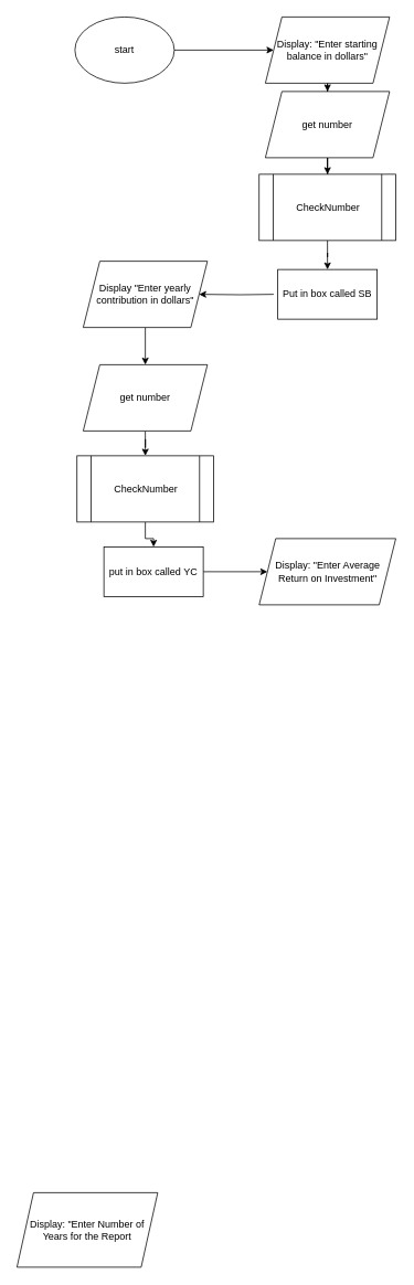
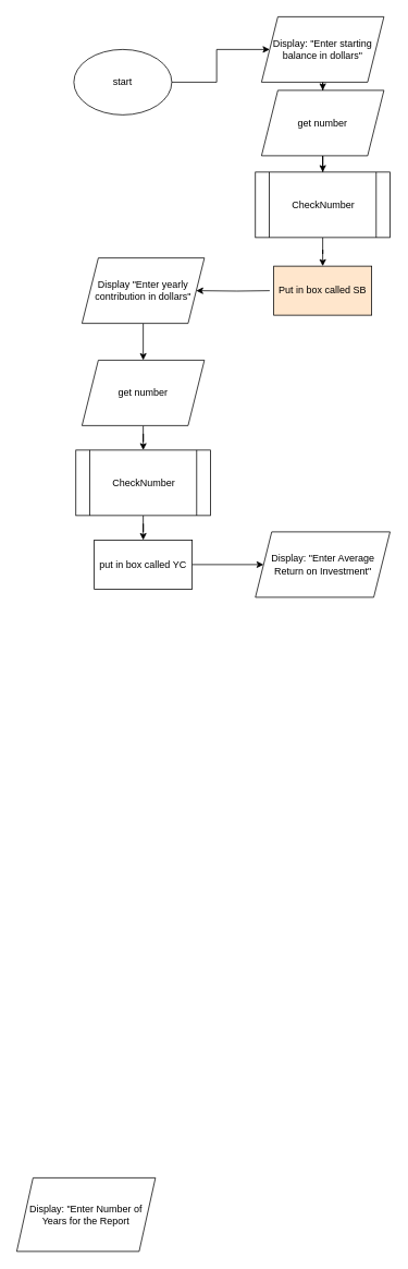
  <mxCell id="0" />
  <mxCell id="1" parent="0" />
  <mxCell id="2" value="" style="edgeStyle=orthogonalEdgeStyle;rounded=0;orthogonalLoop=1;jettySize=auto;html=1;" edge="1" parent="1" source="3" target="5"><mxGeometry relative="1" as="geometry" /></mxCell>
- <mxCell id="3" value="start" style="ellipse;whiteSpace=wrap;html=1;" vertex="1" parent="1"><mxGeometry x="90" y="20" width="120" height="80" as="geometry" /></mxCell>
+ <mxCell id="3" value="start" style="ellipse;whiteSpace=wrap;html=1;" vertex="1" parent="1"><mxGeometry x="90" y="60" width="120" height="80" as="geometry" /></mxCell>
  <mxCell id="4" value="" style="edgeStyle=orthogonalEdgeStyle;rounded=0;orthogonalLoop=1;jettySize=auto;html=1;" edge="1" parent="1" source="5" target="11"><mxGeometry relative="1" as="geometry" /></mxCell>
  <mxCell id="5" value="Display: &quot;Enter starting balance in dollars&quot;" style="shape=parallelogram;perimeter=parallelogramPerimeter;whiteSpace=wrap;html=1;fixedSize=1;" vertex="1" parent="1"><mxGeometry x="320" y="20" width="150" height="80" as="geometry" /></mxCell>
  <mxCell id="6" value="" style="edgeStyle=orthogonalEdgeStyle;rounded=0;orthogonalLoop=1;jettySize=auto;html=1;" edge="1" parent="1" source="7" target="16"><mxGeometry relative="1" as="geometry" /></mxCell>
  <mxCell id="7" value="Display &quot;Enter yearly contribution in dollars&quot;" style="shape=parallelogram;perimeter=parallelogramPerimeter;whiteSpace=wrap;html=1;fixedSize=1;" vertex="1" parent="1"><mxGeometry x="100" y="315" width="150" height="80" as="geometry" /></mxCell>
  <mxCell id="8" value="Display: &quot;Enter Average Return on Investment&quot;" style="shape=parallelogram;perimeter=parallelogramPerimeter;whiteSpace=wrap;html=1;fixedSize=1;" vertex="1" parent="1"><mxGeometry x="312.5" y="650" width="165" height="80" as="geometry" /></mxCell>
  <mxCell id="9" value="Display: &quot;Enter Number of Years for the Report" style="shape=parallelogram;perimeter=parallelogramPerimeter;whiteSpace=wrap;html=1;fixedSize=1;" vertex="1" parent="1"><mxGeometry x="20" y="1440" width="170" height="90" as="geometry" /></mxCell>
  <mxCell id="10" value="" style="edgeStyle=orthogonalEdgeStyle;rounded=0;orthogonalLoop=1;jettySize=auto;html=1;" edge="1" parent="1" source="11" target="13"><mxGeometry relative="1" as="geometry" /></mxCell>
  <mxCell id="11" value="get number" style="shape=parallelogram;perimeter=parallelogramPerimeter;whiteSpace=wrap;html=1;fixedSize=1;" vertex="1" parent="1"><mxGeometry x="320" y="110" width="150" height="80" as="geometry" /></mxCell>
  <mxCell id="12" value="" style="edgeStyle=orthogonalEdgeStyle;rounded=0;orthogonalLoop=1;jettySize=auto;html=1;" edge="1" parent="1" source="13" target="19"><mxGeometry relative="1" as="geometry"><mxPoint x="415" y="310" as="targetPoint" /></mxGeometry></mxCell>
  <mxCell id="13" value="CheckNumber" style="shape=process;whiteSpace=wrap;html=1;backgroundOutline=1;" vertex="1" parent="1"><mxGeometry x="312.5" y="210" width="165" height="80" as="geometry" /></mxCell>
  <mxCell id="14" value="" style="edgeStyle=orthogonalEdgeStyle;rounded=0;orthogonalLoop=1;jettySize=auto;html=1;" edge="1" parent="1" target="7"><mxGeometry relative="1" as="geometry"><mxPoint x="330" y="355" as="sourcePoint" /></mxGeometry></mxCell>
  <mxCell id="15" value="" style="edgeStyle=orthogonalEdgeStyle;rounded=0;orthogonalLoop=1;jettySize=auto;html=1;" edge="1" parent="1" source="16" target="18"><mxGeometry relative="1" as="geometry" /></mxCell>
  <mxCell id="16" value="get number" style="shape=parallelogram;perimeter=parallelogramPerimeter;whiteSpace=wrap;html=1;fixedSize=1;" vertex="1" parent="1"><mxGeometry x="100" y="440" width="150" height="80" as="geometry" /></mxCell>
  <mxCell id="17" value="" style="edgeStyle=orthogonalEdgeStyle;rounded=0;orthogonalLoop=1;jettySize=auto;html=1;" edge="1" parent="1" source="18" target="21"><mxGeometry relative="1" as="geometry" /></mxCell>
  <mxCell id="18" value="CheckNumber" style="shape=process;whiteSpace=wrap;html=1;backgroundOutline=1;" vertex="1" parent="1"><mxGeometry x="92.5" y="550" width="165" height="80" as="geometry" /></mxCell>
- <mxCell id="19" value="Put in box called SB" style="rounded=0;whiteSpace=wrap;html=1;" vertex="1" parent="1"><mxGeometry x="335" y="325" width="120" height="60" as="geometry" /></mxCell>
+ <mxCell id="19" value="Put in box called SB" style="rounded=0;whiteSpace=wrap;html=1;fillColor=#ffe6cc;" vertex="1" parent="1"><mxGeometry x="335" y="325" width="120" height="60" as="geometry" /></mxCell>
  <mxCell id="20" value="" style="edgeStyle=orthogonalEdgeStyle;rounded=0;orthogonalLoop=1;jettySize=auto;html=1;" edge="1" parent="1" source="21" target="8"><mxGeometry relative="1" as="geometry" /></mxCell>
- <mxCell id="21" value="put in box called YC" style="rounded=0;whiteSpace=wrap;html=1;" vertex="1" parent="1"><mxGeometry x="125" y="660" width="120" height="60" as="geometry" /></mxCell>
+ <mxCell id="21" value="put in box called YC" style="rounded=0;whiteSpace=wrap;html=1;" vertex="1" parent="1"><mxGeometry x="115" y="660" width="120" height="60" as="geometry" /></mxCell>
